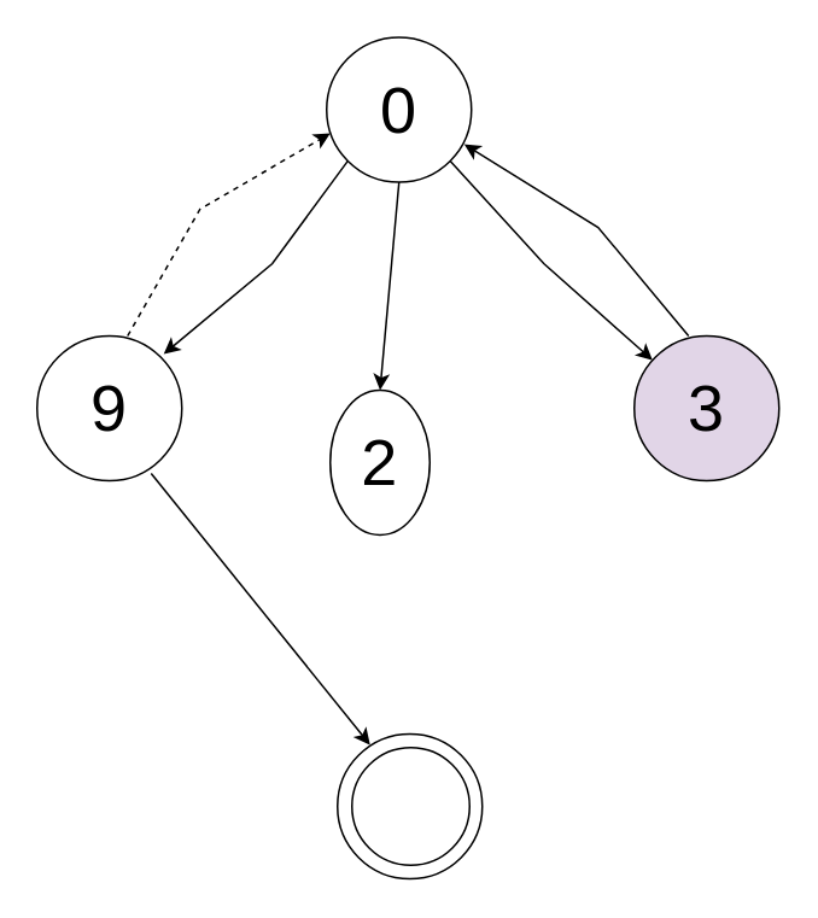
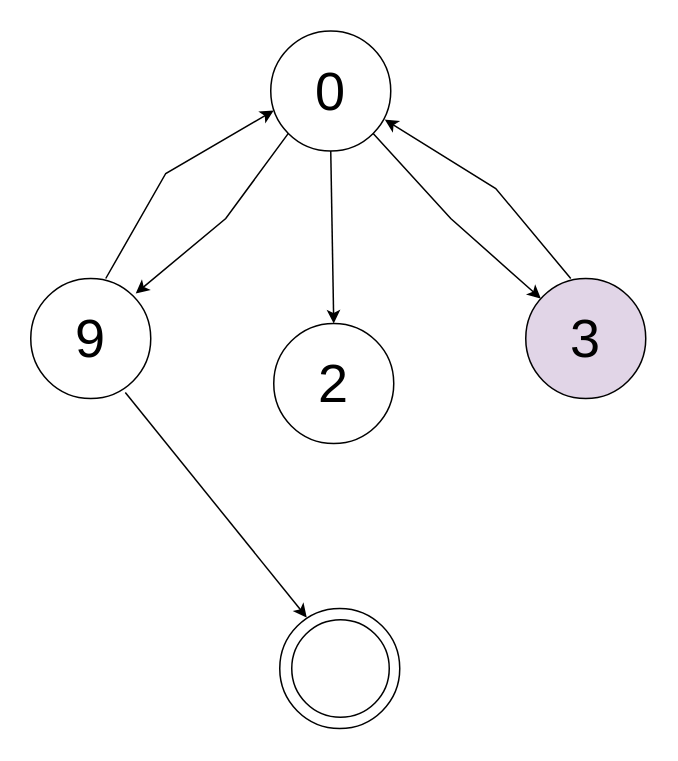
  <mxCell id="0" />
  <mxCell id="1" parent="0" />
  <mxCell id="2" value="&lt;font style=&quot;font-size: 36px&quot;&gt;0&lt;/font&gt;" style="ellipse;whiteSpace=wrap;html=1;aspect=fixed;" vertex="1" parent="1"><mxGeometry x="180" y="20" width="80" height="80" as="geometry" /></mxCell>
- <mxCell id="3" value="&lt;font style=&quot;font-size: 36px&quot;&gt;2&lt;/font&gt;" style="ellipse;whiteSpace=wrap;html=1;aspect=fixed;" vertex="1" parent="1"><mxGeometry x="182" y="215" width="55" height="80" as="geometry" /></mxCell>
+ <mxCell id="3" value="&lt;font style=&quot;font-size: 36px&quot;&gt;2&lt;/font&gt;" style="ellipse;whiteSpace=wrap;html=1;aspect=fixed;" vertex="1" parent="1"><mxGeometry x="182" y="215" width="80" height="80" as="geometry" /></mxCell>
  <mxCell id="4" value="&lt;font style=&quot;font-size: 36px&quot;&gt;3&lt;/font&gt;" style="ellipse;whiteSpace=wrap;html=1;aspect=fixed;fillColor=#e1d5e7;" vertex="1" parent="1"><mxGeometry x="350" y="185" width="80" height="80" as="geometry" /></mxCell>
  <mxCell id="5" value="&lt;font style=&quot;font-size: 36px&quot;&gt;9&lt;/font&gt;" style="ellipse;whiteSpace=wrap;html=1;aspect=fixed;" vertex="1" parent="1"><mxGeometry x="20" y="185" width="80" height="80" as="geometry" /></mxCell>
  <mxCell id="6" value="" style="ellipse;whiteSpace=wrap;html=1;aspect=fixed;" vertex="1" parent="1"><mxGeometry x="186" y="405" width="80" height="80" as="geometry" /></mxCell>
  <mxCell id="7" value="" style="endArrow=classic;html=1;rounded=0;exitX=0;exitY=1;exitDx=0;exitDy=0;" edge="1" parent="1" source="2"><mxGeometry width="50" height="50" relative="1" as="geometry"><mxPoint x="150" y="125" as="sourcePoint" /><mxPoint x="90" y="195" as="targetPoint" /><Array as="points"><mxPoint x="150" y="145" /></Array></mxGeometry></mxCell>
  <mxCell id="8" value="" style="endArrow=classic;html=1;rounded=0;entryX=0.5;entryY=0;entryDx=0;entryDy=0;exitX=0.5;exitY=1;exitDx=0;exitDy=0;" edge="1" parent="1" source="2" target="3"><mxGeometry width="50" height="50" relative="1" as="geometry"><mxPoint x="195" y="175" as="sourcePoint" /><mxPoint x="245" y="125" as="targetPoint" /></mxGeometry></mxCell>
  <mxCell id="9" value="" style="endArrow=classic;html=1;rounded=0;exitX=1;exitY=1;exitDx=0;exitDy=0;" edge="1" parent="1" source="2" target="4"><mxGeometry width="50" height="50" relative="1" as="geometry"><mxPoint x="300" y="175" as="sourcePoint" /><mxPoint x="350" y="125" as="targetPoint" /><Array as="points"><mxPoint x="300" y="145" /></Array></mxGeometry></mxCell>
  <mxCell id="10" value="" style="ellipse;whiteSpace=wrap;html=1;aspect=fixed;" vertex="1" parent="1"><mxGeometry x="194" y="412.5" width="65" height="65" as="geometry" /></mxCell>
- <mxCell id="11" value="" style="endArrow=classic;html=1;rounded=0;fontSize=36;entryX=0.025;entryY=0.663;entryDx=0;entryDy=0;entryPerimeter=0;exitX=0.625;exitY=0;exitDx=0;exitDy=0;exitPerimeter=0;dashed=1;" edge="1" parent="1" source="5" target="2"><mxGeometry width="50" height="50" relative="1" as="geometry"><mxPoint x="60" y="185" as="sourcePoint" /><mxPoint x="110" y="135" as="targetPoint" /><Array as="points"><mxPoint x="110" y="115" /></Array></mxGeometry></mxCell>
+ <mxCell id="11" value="" style="endArrow=classic;html=1;rounded=0;fontSize=36;entryX=0.025;entryY=0.663;entryDx=0;entryDy=0;entryPerimeter=0;exitX=0.625;exitY=0;exitDx=0;exitDy=0;exitPerimeter=0;" edge="1" parent="1" source="5" target="2"><mxGeometry width="50" height="50" relative="1" as="geometry"><mxPoint x="60" y="185" as="sourcePoint" /><mxPoint x="110" y="135" as="targetPoint" /><Array as="points"><mxPoint x="110" y="115" /></Array></mxGeometry></mxCell>
  <mxCell id="12" value="" style="endArrow=classic;html=1;rounded=0;fontSize=36;entryX=0.95;entryY=0.738;entryDx=0;entryDy=0;entryPerimeter=0;" edge="1" parent="1" target="2"><mxGeometry width="50" height="50" relative="1" as="geometry"><mxPoint x="380" y="185" as="sourcePoint" /><mxPoint x="430" y="135" as="targetPoint" /><Array as="points"><mxPoint x="330" y="125" /></Array></mxGeometry></mxCell>
  <mxCell id="13" value="" style="endArrow=classic;html=1;rounded=0;fontSize=36;exitX=0.788;exitY=0.95;exitDx=0;exitDy=0;exitPerimeter=0;entryX=0.225;entryY=0.075;entryDx=0;entryDy=0;entryPerimeter=0;" edge="1" parent="1" source="5" target="6"><mxGeometry width="50" height="50" relative="1" as="geometry"><mxPoint x="200" y="355" as="sourcePoint" /><mxPoint x="250" y="305" as="targetPoint" /><Array as="points" /></mxGeometry></mxCell>
